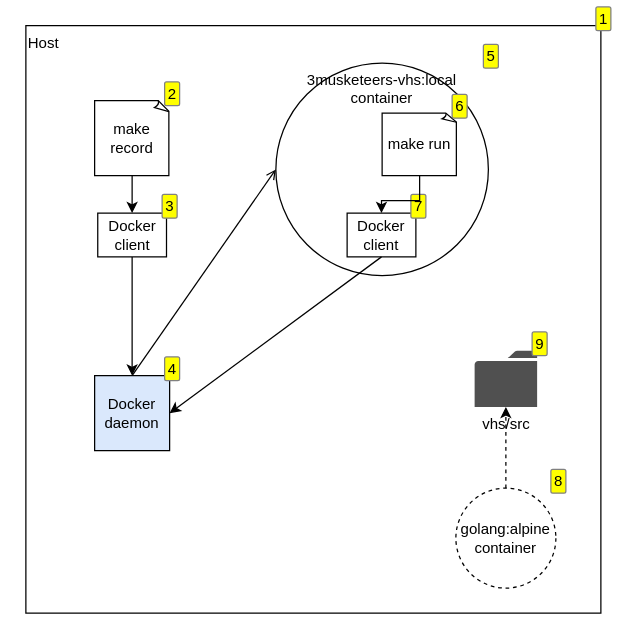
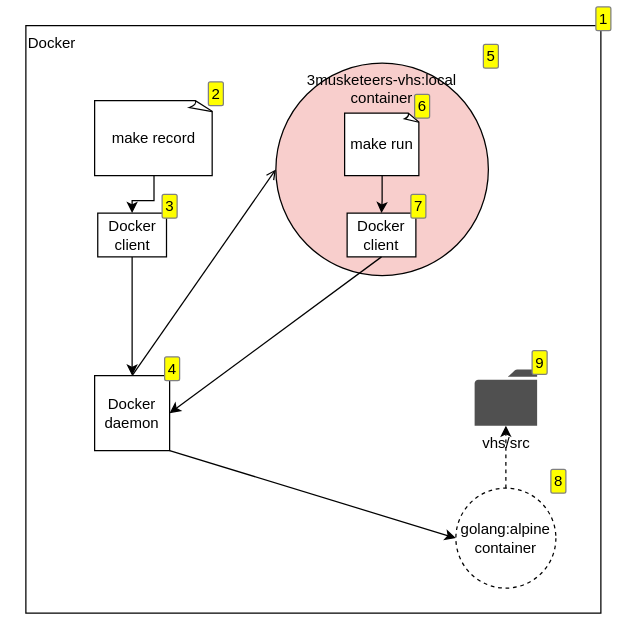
  <mxCell id="0" />
  <mxCell id="1" parent="0" />
- <mxCell id="2" value="Host" style="rounded=0;whiteSpace=wrap;html=1;align=left;verticalAlign=top;enumerate=1;" parent="1" vertex="1"><mxGeometry x="20" y="20" width="460" height="470" as="geometry" /></mxCell>
- <mxCell id="3" value="make record" style="whiteSpace=wrap;html=1;shape=mxgraph.basic.document;enumerate=1;" parent="1" vertex="1"><mxGeometry x="75" y="80" width="60" height="60" as="geometry" /></mxCell>
+ <mxCell id="2" value="Docker" style="rounded=0;whiteSpace=wrap;html=1;align=left;verticalAlign=top;enumerate=1;" parent="1" vertex="1"><mxGeometry x="20" y="20" width="460" height="470" as="geometry" /></mxCell>
+ <mxCell id="3" value="make record" style="whiteSpace=wrap;html=1;shape=mxgraph.basic.document;enumerate=1;" parent="1" vertex="1"><mxGeometry x="75" y="80" width="95" height="60" as="geometry" /></mxCell>
  <mxCell id="4" value="Docker&lt;br&gt;client" style="rounded=0;whiteSpace=wrap;html=1;enumerate=1;" vertex="1" parent="1"><mxGeometry x="77.5" y="170" width="55" height="35" as="geometry" /></mxCell>
- <mxCell id="5" value="Docker&lt;br&gt;daemon" style="whiteSpace=wrap;html=1;aspect=fixed;enumerate=1;fillColor=#dae8fc;" parent="1" vertex="1"><mxGeometry x="75" y="300" width="60" height="60" as="geometry" /></mxCell>
- <mxCell id="6" value="3musketeers-vhs:local&lt;br&gt;container" style="ellipse;whiteSpace=wrap;html=1;aspect=fixed;horizontal=1;verticalAlign=top;enumerate=1;" parent="1" vertex="1"><mxGeometry x="220" y="50" width="170" height="170" as="geometry" /></mxCell>
+ <mxCell id="5" value="Docker&lt;br&gt;daemon" style="whiteSpace=wrap;html=1;aspect=fixed;enumerate=1;" parent="1" vertex="1"><mxGeometry x="75" y="300" width="60" height="60" as="geometry" /></mxCell>
+ <mxCell id="6" value="3musketeers-vhs:local&lt;br&gt;container" style="ellipse;whiteSpace=wrap;html=1;aspect=fixed;horizontal=1;verticalAlign=top;enumerate=1;fillColor=#f8cecc;" parent="1" vertex="1"><mxGeometry x="220" y="50" width="170" height="170" as="geometry" /></mxCell>
  <mxCell id="7" value="" style="edgeStyle=none;rounded=0;orthogonalLoop=1;jettySize=auto;html=1;entryX=0;entryY=0.5;entryDx=0;entryDy=0;startArrow=none;startFill=0;exitX=0.5;exitY=0;exitDx=0;exitDy=0;endArrow=open;" parent="1" source="5" target="6" edge="1"><mxGeometry relative="1" as="geometry"><mxPoint x="124.564" y="240" as="sourcePoint" /></mxGeometry></mxCell>
+ <mxCell id="8" value="&lt;br&gt;" style="edgeStyle=none;rounded=0;orthogonalLoop=1;jettySize=auto;html=1;entryX=0;entryY=0.5;entryDx=0;entryDy=0;exitX=1;exitY=1;exitDx=0;exitDy=0;" parent="1" source="5" target="14" edge="1"><mxGeometry relative="1" as="geometry"><mxPoint x="133.445" y="289.2" as="sourcePoint" /></mxGeometry></mxCell>
  <mxCell id="9" style="edgeStyle=orthogonalEdgeStyle;rounded=0;orthogonalLoop=1;jettySize=auto;html=1;entryX=0.5;entryY=0;entryDx=0;entryDy=0;" edge="1" parent="1" source="3" target="4"><mxGeometry relative="1" as="geometry" /></mxCell>
  <mxCell id="10" style="edgeStyle=none;rounded=0;orthogonalLoop=1;jettySize=auto;html=1;exitX=1;exitY=1;exitDx=0;exitDy=0;" parent="1" source="2" target="2" edge="1"><mxGeometry relative="1" as="geometry" /></mxCell>
  <mxCell id="11" style="edgeStyle=none;rounded=0;orthogonalLoop=1;jettySize=auto;html=1;dashed=1;" parent="1" source="14" target="17" edge="1"><mxGeometry relative="1" as="geometry" /></mxCell>
- <mxCell id="12" value="make run" style="whiteSpace=wrap;html=1;shape=mxgraph.basic.document;enumerate=1;" parent="1" vertex="1"><mxGeometry x="305" y="90" width="60" height="50" as="geometry" /></mxCell>
+ <mxCell id="12" value="make run" style="whiteSpace=wrap;html=1;shape=mxgraph.basic.document;enumerate=1;" parent="1" vertex="1"><mxGeometry x="275" y="90" width="60" height="50" as="geometry" /></mxCell>
  <mxCell id="13" value="Docker&lt;br&gt;client" style="rounded=0;whiteSpace=wrap;html=1;enumerate=1;" vertex="1" parent="1"><mxGeometry x="277" y="170" width="55" height="35" as="geometry" /></mxCell>
  <mxCell id="14" value="golang:alpine&lt;br&gt;container" style="ellipse;whiteSpace=wrap;html=1;aspect=fixed;enumerate=1;dashed=1;" parent="1" vertex="1"><mxGeometry x="364" y="390" width="80" height="80" as="geometry" /></mxCell>
  <mxCell id="15" value="" style="edgeStyle=none;rounded=0;orthogonalLoop=1;jettySize=auto;html=1;entryX=1;entryY=0.5;entryDx=0;entryDy=0;exitX=0.5;exitY=1;exitDx=0;exitDy=0;" parent="1" source="13" target="5" edge="1"><mxGeometry relative="1" as="geometry"><mxPoint x="135" y="245.205" as="targetPoint" /></mxGeometry></mxCell>
  <mxCell id="16" style="edgeStyle=orthogonalEdgeStyle;rounded=0;orthogonalLoop=1;jettySize=auto;html=1;entryX=0.5;entryY=0;entryDx=0;entryDy=0;" edge="1" parent="1" source="12" target="13"><mxGeometry relative="1" as="geometry" /></mxCell>
- <mxCell id="17" value="vhs/src" style="sketch=0;pointerEvents=1;shadow=0;dashed=0;html=1;strokeColor=none;fillColor=#505050;labelPosition=center;verticalLabelPosition=bottom;verticalAlign=top;outlineConnect=0;align=center;shape=mxgraph.office.concepts.folder;enumerate=1;" parent="1" vertex="1"><mxGeometry x="379" y="280" width="50" height="45" as="geometry" /></mxCell>
+ <mxCell id="17" value="vhs/src" style="sketch=0;pointerEvents=1;shadow=0;dashed=0;html=1;strokeColor=none;fillColor=#505050;labelPosition=center;verticalLabelPosition=bottom;verticalAlign=top;outlineConnect=0;align=center;shape=mxgraph.office.concepts.folder;enumerate=1;" parent="1" vertex="1"><mxGeometry x="379" y="295" width="50" height="45" as="geometry" /></mxCell>
  <mxCell id="18" style="edgeStyle=orthogonalEdgeStyle;rounded=0;orthogonalLoop=1;jettySize=auto;html=1;entryX=0.5;entryY=0;entryDx=0;entryDy=0;" edge="1" parent="1" source="4" target="5"><mxGeometry relative="1" as="geometry" /></mxCell>
